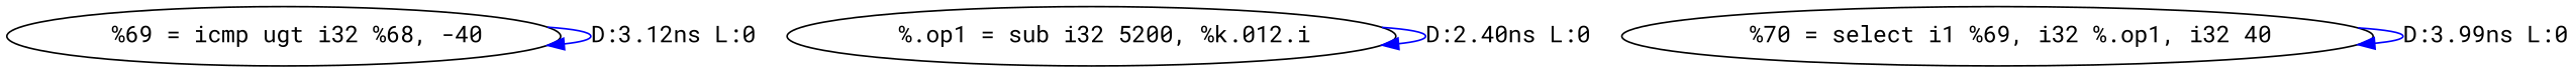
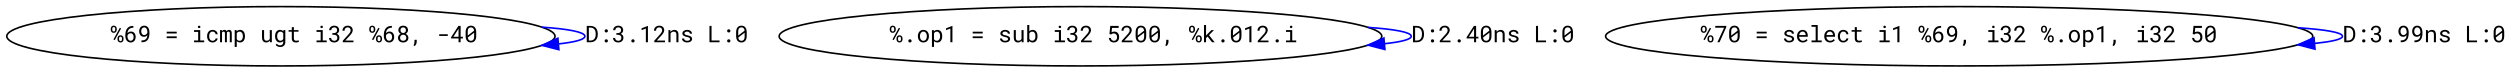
  digraph {
    fontname="Roboto Mono"
    node [fontname="Roboto Mono"]
    edge [color=blue fontname="Roboto Mono"]
    n1 [label="  %69 = icmp ugt i32 %68, -40"]
    n2 [label="  %.op1 = sub i32 5200, %k.012.i"]
-   n3 [label="  %70 = select i1 %69, i32 %.op1, i32 40"]
+   n3 [label="%70 = select i1 %69, i32 %.op1, i32 50"]
    n1 -> n1 [label="D:3.12ns L:0"]
    n2 -> n2 [label="D:2.40ns L:0"]
    n3 -> n3 [label="D:3.99ns L:0"]
  }
